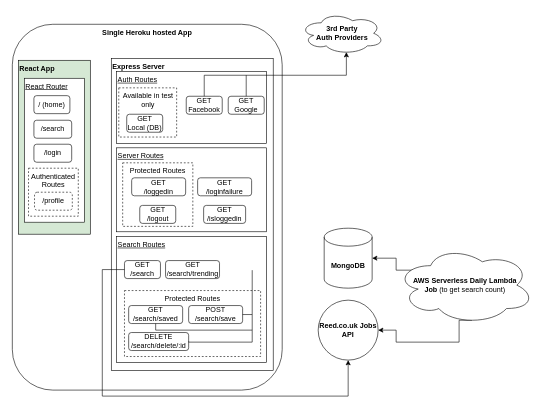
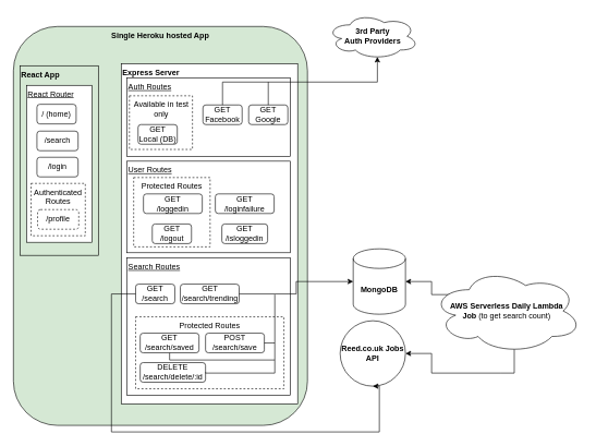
  <mxCell id="0" />
  <mxCell id="1" parent="0" />
- <mxCell id="2" value="Single Heroku hosted App" style="rounded=1;whiteSpace=wrap;html=1;align=center;verticalAlign=top;fontStyle=1" parent="1" vertex="1"><mxGeometry x="20" y="40" width="450" height="610" as="geometry" /></mxCell>
+ <mxCell id="2" value="Single Heroku hosted App" style="rounded=1;whiteSpace=wrap;html=1;align=center;verticalAlign=top;fontStyle=1;fillColor=#d5e8d4;" parent="1" vertex="1"><mxGeometry x="20" y="40" width="450" height="610" as="geometry" /></mxCell>
  <mxCell id="3" value="MongoDB" style="shape=cylinder3;whiteSpace=wrap;html=1;boundedLbl=1;backgroundOutline=1;size=15;fontStyle=1" parent="1" vertex="1"><mxGeometry x="540" y="380" width="80" height="100" as="geometry" /></mxCell>
  <mxCell id="4" style="edgeStyle=orthogonalEdgeStyle;rounded=0;orthogonalLoop=1;jettySize=auto;html=1;exitX=0.4;exitY=0.1;exitDx=0;exitDy=0;exitPerimeter=0;entryX=1;entryY=0.5;entryDx=0;entryDy=0;entryPerimeter=0;endArrow=classic;endFill=1;" parent="1" source="6" target="3" edge="1"><mxGeometry relative="1" as="geometry"><Array as="points"><mxPoint x="660" y="450" /><mxPoint x="660" y="430" /></Array></mxGeometry></mxCell>
  <mxCell id="5" style="edgeStyle=orthogonalEdgeStyle;rounded=0;orthogonalLoop=1;jettySize=auto;html=1;exitX=0.55;exitY=0.95;exitDx=0;exitDy=0;exitPerimeter=0;entryX=1;entryY=0.5;entryDx=0;entryDy=0;endArrow=classic;endFill=1;" parent="1" source="6" target="8" edge="1"><mxGeometry relative="1" as="geometry"><Array as="points"><mxPoint x="765" y="570" /><mxPoint x="660" y="570" /><mxPoint x="660" y="550" /></Array></mxGeometry></mxCell>
  <mxCell id="6" value="AWS Serverless Daily Lambda&lt;br&gt;Job &lt;span style=&quot;font-weight: normal&quot;&gt;(to get search count)&lt;/span&gt;" style="ellipse;shape=cloud;whiteSpace=wrap;html=1;fontStyle=1" parent="1" vertex="1"><mxGeometry x="660" y="410" width="230" height="130" as="geometry" /></mxCell>
  <mxCell id="7" value="React App&lt;br&gt;" style="rounded=0;whiteSpace=wrap;html=1;fontStyle=1;align=left;verticalAlign=top;fillColor=#d5e8d4;" parent="1" vertex="1"><mxGeometry x="30" y="100" width="120" height="290" as="geometry" /></mxCell>
- <mxCell id="8" value="Reed.co.uk Jobs API" style="ellipse;whiteSpace=wrap;html=1;aspect=fixed;rounded=1;align=center;fontStyle=1" parent="1" vertex="1"><mxGeometry x="530" y="500" width="100" height="100" as="geometry" /></mxCell>
+ <mxCell id="8" value="Reed.co.uk Jobs API" style="ellipse;whiteSpace=wrap;html=1;aspect=fixed;rounded=1;align=center;fontStyle=1" parent="1" vertex="1"><mxGeometry x="520" y="490" width="100" height="100" as="geometry" /></mxCell>
  <mxCell id="9" value="" style="group" parent="1" vertex="1" connectable="0"><mxGeometry x="220" y="97" width="270" height="530" as="geometry" /></mxCell>
  <mxCell id="10" value="Express Server" style="rounded=0;whiteSpace=wrap;html=1;align=left;verticalAlign=top;fontStyle=1" parent="9" vertex="1"><mxGeometry x="-35" width="270" height="520" as="geometry" /></mxCell>
  <mxCell id="11" value="" style="group" parent="9" vertex="1" connectable="0"><mxGeometry x="-26" y="31" width="250" height="110" as="geometry" /></mxCell>
  <mxCell id="12" value="&lt;span style=&quot;font-weight: normal&quot;&gt;&lt;u&gt;Auth Routes&lt;/u&gt;&lt;/span&gt;" style="rounded=0;whiteSpace=wrap;html=1;align=left;verticalAlign=top;fontStyle=1" parent="11" vertex="1"><mxGeometry y="-9" width="250" height="120" as="geometry" /></mxCell>
  <mxCell id="13" value="Available in test only" style="rounded=0;whiteSpace=wrap;html=1;align=center;dashed=1;verticalAlign=top;" parent="11" vertex="1"><mxGeometry x="3.5" y="18" width="96.5" height="82" as="geometry" /></mxCell>
  <mxCell id="14" value="GET&lt;br&gt;Google" style="rounded=1;whiteSpace=wrap;html=1;align=center;" parent="11" vertex="1"><mxGeometry x="186" y="32" width="60" height="30" as="geometry" /></mxCell>
  <mxCell id="15" value="GET Facebook" style="rounded=1;whiteSpace=wrap;html=1;align=center;" parent="11" vertex="1"><mxGeometry x="116" y="32" width="60" height="30" as="geometry" /></mxCell>
  <mxCell id="16" value="GET &lt;br&gt;Local (DB)" style="rounded=1;whiteSpace=wrap;html=1;align=center;" parent="11" vertex="1"><mxGeometry x="16.75" y="62" width="60" height="30" as="geometry" /></mxCell>
  <mxCell id="17" value="" style="group" parent="9" vertex="1" connectable="0"><mxGeometry x="-26" y="297" width="250" height="210" as="geometry" /></mxCell>
  <mxCell id="18" value="&lt;span style=&quot;font-weight: normal&quot;&gt;&lt;u&gt;Search Routes&lt;/u&gt;&lt;/span&gt;" style="rounded=0;whiteSpace=wrap;html=1;align=left;verticalAlign=top;fontStyle=1" parent="17" vertex="1"><mxGeometry width="250" height="210" as="geometry" /></mxCell>
  <mxCell id="19" value="Protected Routes" style="rounded=0;whiteSpace=wrap;html=1;align=center;dashed=1;verticalAlign=top;" parent="17" vertex="1"><mxGeometry x="13" y="90" width="227" height="110" as="geometry" /></mxCell>
  <mxCell id="20" value="GET&lt;br&gt;/search" style="rounded=1;whiteSpace=wrap;html=1;align=center;" parent="17" vertex="1"><mxGeometry x="13" y="40" width="60" height="30" as="geometry" /></mxCell>
  <mxCell id="21" value="GET&lt;br&gt;/search/trending" style="rounded=1;whiteSpace=wrap;html=1;align=center;" parent="17" vertex="1"><mxGeometry x="81.5" y="40" width="90" height="30" as="geometry" /></mxCell>
  <mxCell id="22" value="GET&lt;br&gt;/search/saved" style="rounded=1;whiteSpace=wrap;html=1;align=center;" parent="17" vertex="1"><mxGeometry x="20" y="115" width="90" height="30" as="geometry" /></mxCell>
  <mxCell id="23" value="POST&lt;br&gt;/search/save" style="rounded=1;whiteSpace=wrap;html=1;align=center;" parent="17" vertex="1"><mxGeometry x="120" y="115" width="90" height="30" as="geometry" /></mxCell>
  <mxCell id="24" value="DELETE&lt;br&gt;/search/delete/:id" style="rounded=1;whiteSpace=wrap;html=1;align=center;" parent="17" vertex="1"><mxGeometry x="20" y="160" width="100" height="30" as="geometry" /></mxCell>
- <mxCell id="25" value="&lt;span style=&quot;font-weight: normal&quot;&gt;&lt;u&gt;Server Routes&lt;/u&gt;&lt;/span&gt;" style="rounded=0;whiteSpace=wrap;html=1;align=left;verticalAlign=top;fontStyle=1" parent="9" vertex="1"><mxGeometry x="-26" y="149" width="250" height="140" as="geometry" /></mxCell>
+ <mxCell id="25" value="&lt;span style=&quot;font-weight: normal&quot;&gt;&lt;u&gt;User Routes&lt;/u&gt;&lt;/span&gt;" style="rounded=0;whiteSpace=wrap;html=1;align=left;verticalAlign=top;fontStyle=1" parent="9" vertex="1"><mxGeometry x="-26" y="149" width="250" height="140" as="geometry" /></mxCell>
  <mxCell id="26" value="Protected Routes" style="rounded=0;whiteSpace=wrap;html=1;align=center;dashed=1;verticalAlign=top;" parent="9" vertex="1"><mxGeometry x="-16" y="174" width="117" height="106" as="geometry" /></mxCell>
  <mxCell id="27" value="GET&lt;br&gt;/logout" style="rounded=1;whiteSpace=wrap;html=1;align=center;" parent="9" vertex="1"><mxGeometry x="12.5" y="245" width="60" height="30" as="geometry" /></mxCell>
  <mxCell id="28" value="GET&lt;br&gt;/loginfailure" style="rounded=1;whiteSpace=wrap;html=1;align=center;" parent="9" vertex="1"><mxGeometry x="109" y="199" width="90" height="30" as="geometry" /></mxCell>
  <mxCell id="29" value="GET&lt;br&gt;/loggedin" style="rounded=1;whiteSpace=wrap;html=1;align=center;" parent="9" vertex="1"><mxGeometry x="-1" y="199" width="90" height="30" as="geometry" /></mxCell>
  <mxCell id="30" value="GET&lt;br&gt;/isloggedin" style="rounded=1;whiteSpace=wrap;html=1;align=center;" parent="9" vertex="1"><mxGeometry x="119" y="245" width="70" height="30" as="geometry" /></mxCell>
  <mxCell id="31" value="3rd Party &lt;br&gt;Auth Providers" style="ellipse;shape=cloud;whiteSpace=wrap;html=1;fontStyle=1" parent="1" vertex="1"><mxGeometry x="500" y="20" width="140" height="70" as="geometry" /></mxCell>
  <mxCell id="32" style="edgeStyle=orthogonalEdgeStyle;rounded=0;orthogonalLoop=1;jettySize=auto;html=1;exitX=0.5;exitY=0;exitDx=0;exitDy=0;entryX=0.55;entryY=0.95;entryDx=0;entryDy=0;entryPerimeter=0;" parent="1" source="15" target="31" edge="1"><mxGeometry relative="1" as="geometry" /></mxCell>
  <mxCell id="33" style="edgeStyle=none;rounded=0;orthogonalLoop=1;jettySize=auto;html=1;exitX=0.5;exitY=0;exitDx=0;exitDy=0;endArrow=none;endFill=0;" parent="1" source="14" edge="1"><mxGeometry relative="1" as="geometry"><mxPoint x="410" y="124.839" as="targetPoint" /></mxGeometry></mxCell>
  <mxCell id="34" style="edgeStyle=orthogonalEdgeStyle;rounded=0;orthogonalLoop=1;jettySize=auto;html=1;exitX=0;exitY=0.5;exitDx=0;exitDy=0;entryX=0.5;entryY=1;entryDx=0;entryDy=0;endArrow=classic;endFill=1;" parent="1" source="20" target="8" edge="1"><mxGeometry relative="1" as="geometry"><Array as="points"><mxPoint x="170" y="449" /><mxPoint x="170" y="660" /><mxPoint x="580" y="660" /></Array></mxGeometry></mxCell>
+ <mxCell id="35" style="edgeStyle=orthogonalEdgeStyle;rounded=0;orthogonalLoop=1;jettySize=auto;html=1;exitX=1;exitY=0.5;exitDx=0;exitDy=0;entryX=0;entryY=0.5;entryDx=0;entryDy=0;entryPerimeter=0;endArrow=classic;endFill=1;" parent="1" source="21" target="3" edge="1"><mxGeometry relative="1" as="geometry" /></mxCell>
  <mxCell id="36" style="edgeStyle=orthogonalEdgeStyle;rounded=0;orthogonalLoop=1;jettySize=auto;html=1;exitX=1;exitY=0.5;exitDx=0;exitDy=0;endArrow=none;endFill=0;" parent="1" source="23" edge="1"><mxGeometry relative="1" as="geometry"><mxPoint x="420" y="450" as="targetPoint" /><Array as="points"><mxPoint x="420" y="524" /></Array></mxGeometry></mxCell>
  <mxCell id="37" style="edgeStyle=orthogonalEdgeStyle;rounded=0;orthogonalLoop=1;jettySize=auto;html=1;exitX=0.5;exitY=1;exitDx=0;exitDy=0;endArrow=none;endFill=0;" parent="1" source="22" edge="1"><mxGeometry relative="1" as="geometry"><mxPoint x="420" y="524" as="targetPoint" /><Array as="points"><mxPoint x="259" y="550" /><mxPoint x="420" y="550" /></Array></mxGeometry></mxCell>
  <mxCell id="38" style="edgeStyle=orthogonalEdgeStyle;rounded=0;orthogonalLoop=1;jettySize=auto;html=1;exitX=1;exitY=0.5;exitDx=0;exitDy=0;endArrow=none;endFill=0;" parent="1" source="24" edge="1"><mxGeometry relative="1" as="geometry"><mxPoint x="420" y="550" as="targetPoint" /><Array as="points"><mxPoint x="314" y="570" /><mxPoint x="420" y="570" /></Array></mxGeometry></mxCell>
  <mxCell id="39" value="" style="group" parent="1" vertex="1" connectable="0"><mxGeometry x="40" y="130" width="250" height="280" as="geometry" /></mxCell>
  <mxCell id="40" value="&lt;span style=&quot;font-weight: normal&quot;&gt;&lt;u&gt;React Router&lt;/u&gt;&lt;/span&gt;" style="rounded=0;whiteSpace=wrap;html=1;align=left;verticalAlign=top;fontStyle=1" parent="39" vertex="1"><mxGeometry width="100" height="240" as="geometry" /></mxCell>
  <mxCell id="41" value="Authenticated Routes" style="rounded=0;whiteSpace=wrap;html=1;align=center;dashed=1;verticalAlign=top;" parent="39" vertex="1"><mxGeometry x="7" y="150" width="83" height="80" as="geometry" /></mxCell>
  <mxCell id="42" value="/ (home)" style="rounded=1;whiteSpace=wrap;html=1;align=center;" parent="39" vertex="1"><mxGeometry x="16" y="29" width="60" height="30" as="geometry" /></mxCell>
  <mxCell id="43" value="/search" style="rounded=1;whiteSpace=wrap;html=1;align=center;" parent="39" vertex="1"><mxGeometry x="16" y="70" width="63" height="30" as="geometry" /></mxCell>
  <mxCell id="44" value="/login" style="rounded=1;whiteSpace=wrap;html=1;align=center;" parent="39" vertex="1"><mxGeometry x="16" y="110" width="63" height="30" as="geometry" /></mxCell>
  <mxCell id="45" value="/profile" style="rounded=1;whiteSpace=wrap;html=1;align=center;dashed=1;" parent="39" vertex="1"><mxGeometry x="17" y="190" width="63" height="30" as="geometry" /></mxCell>
